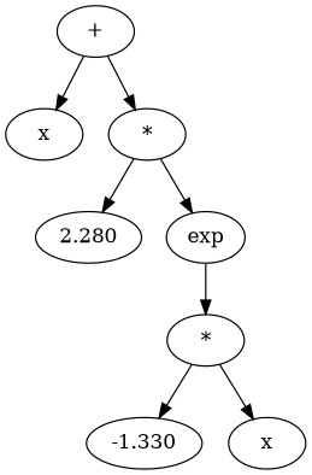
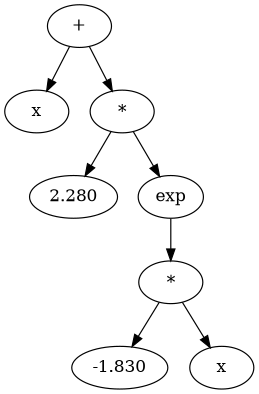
  digraph {
    ordering=out
    rankdir=TD
    node [color=black shape=ellipse]
    n1 [label="+"]
    n2 [label=x]
    n3 [label="*"]
    n4 [label=2.280]
    n5 [label=exp]
    n6 [label="*"]
-   n7 [label=-1.330]
+   n7 [label=-1.830]
    n8 [label=x]
    n1 -> n2
    n1 -> n3
    n3 -> n4
    n3 -> n5
    n5 -> n6
    n6 -> n7
    n6 -> n8
  }
